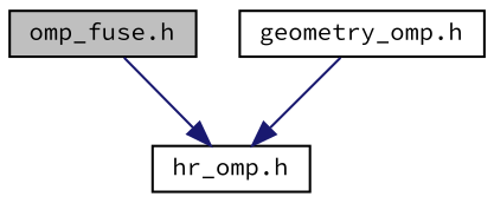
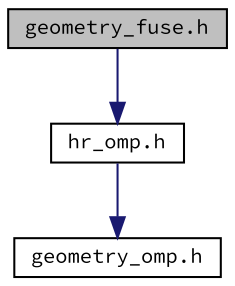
  digraph {
    fontname="Source Code Pro"
    node [color=black fillcolor=white fontname="Source Code Pro" fontsize=10 shape=record style=filled]
    edge [color=midnightblue fontname="Source Code Pro" fontsize=10 labelfontname=Helvetica labelfontsize=10 style=solid]
-   n1 [fillcolor=grey75 fontcolor=black height=0.2 label="omp_fuse.h" width=0.4]
+   n1 [fillcolor=grey75 fontcolor=black height=0.2 label="geometry_fuse.h" width=0.4]
    n2 [height=0.2 label="hr_omp.h" width=0.4]
    n3 [height=0.2 label="geometry_omp.h" width=0.4]
    n1 -> n2
-   n3 -> n2
+   n2 -> n3
  }
